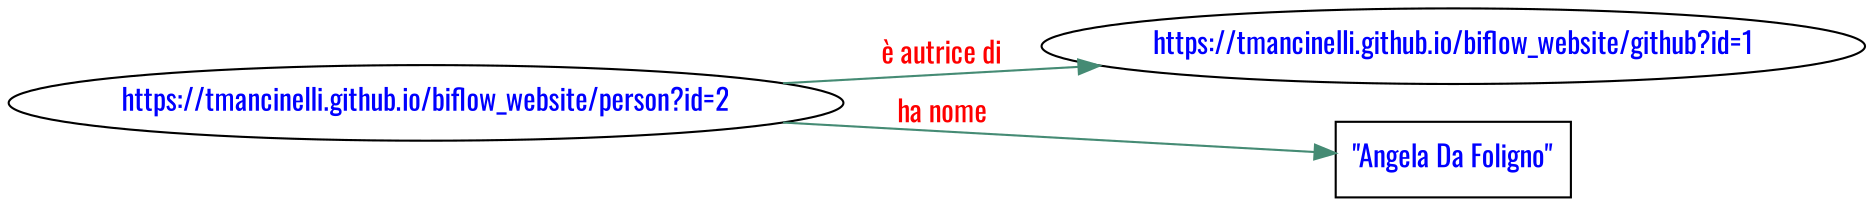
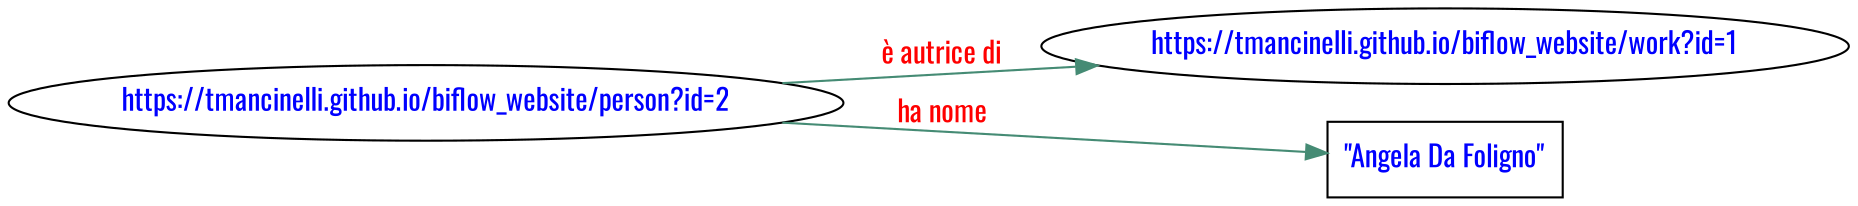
  digraph {
    rankdir=LR
    fontname=Oswald
    node [fontcolor=blue fontname=Oswald]
    edge [color=aquamarine4 fontcolor=red fontname=Oswald]
    n1 [label="https://tmancinelli.github.io/biflow_website/person?id=2"]
-   n2 [label="https://tmancinelli.github.io/biflow_website/github?id=1"]
+   n2 [label="https://tmancinelli.github.io/biflow_website/work?id=1"]
    n3 [label="\"Angela Da Foligno\"" shape=box]
    n1 -> n2 [label="è autrice di"]
    n1 -> n3 [label="ha nome"]
  }
